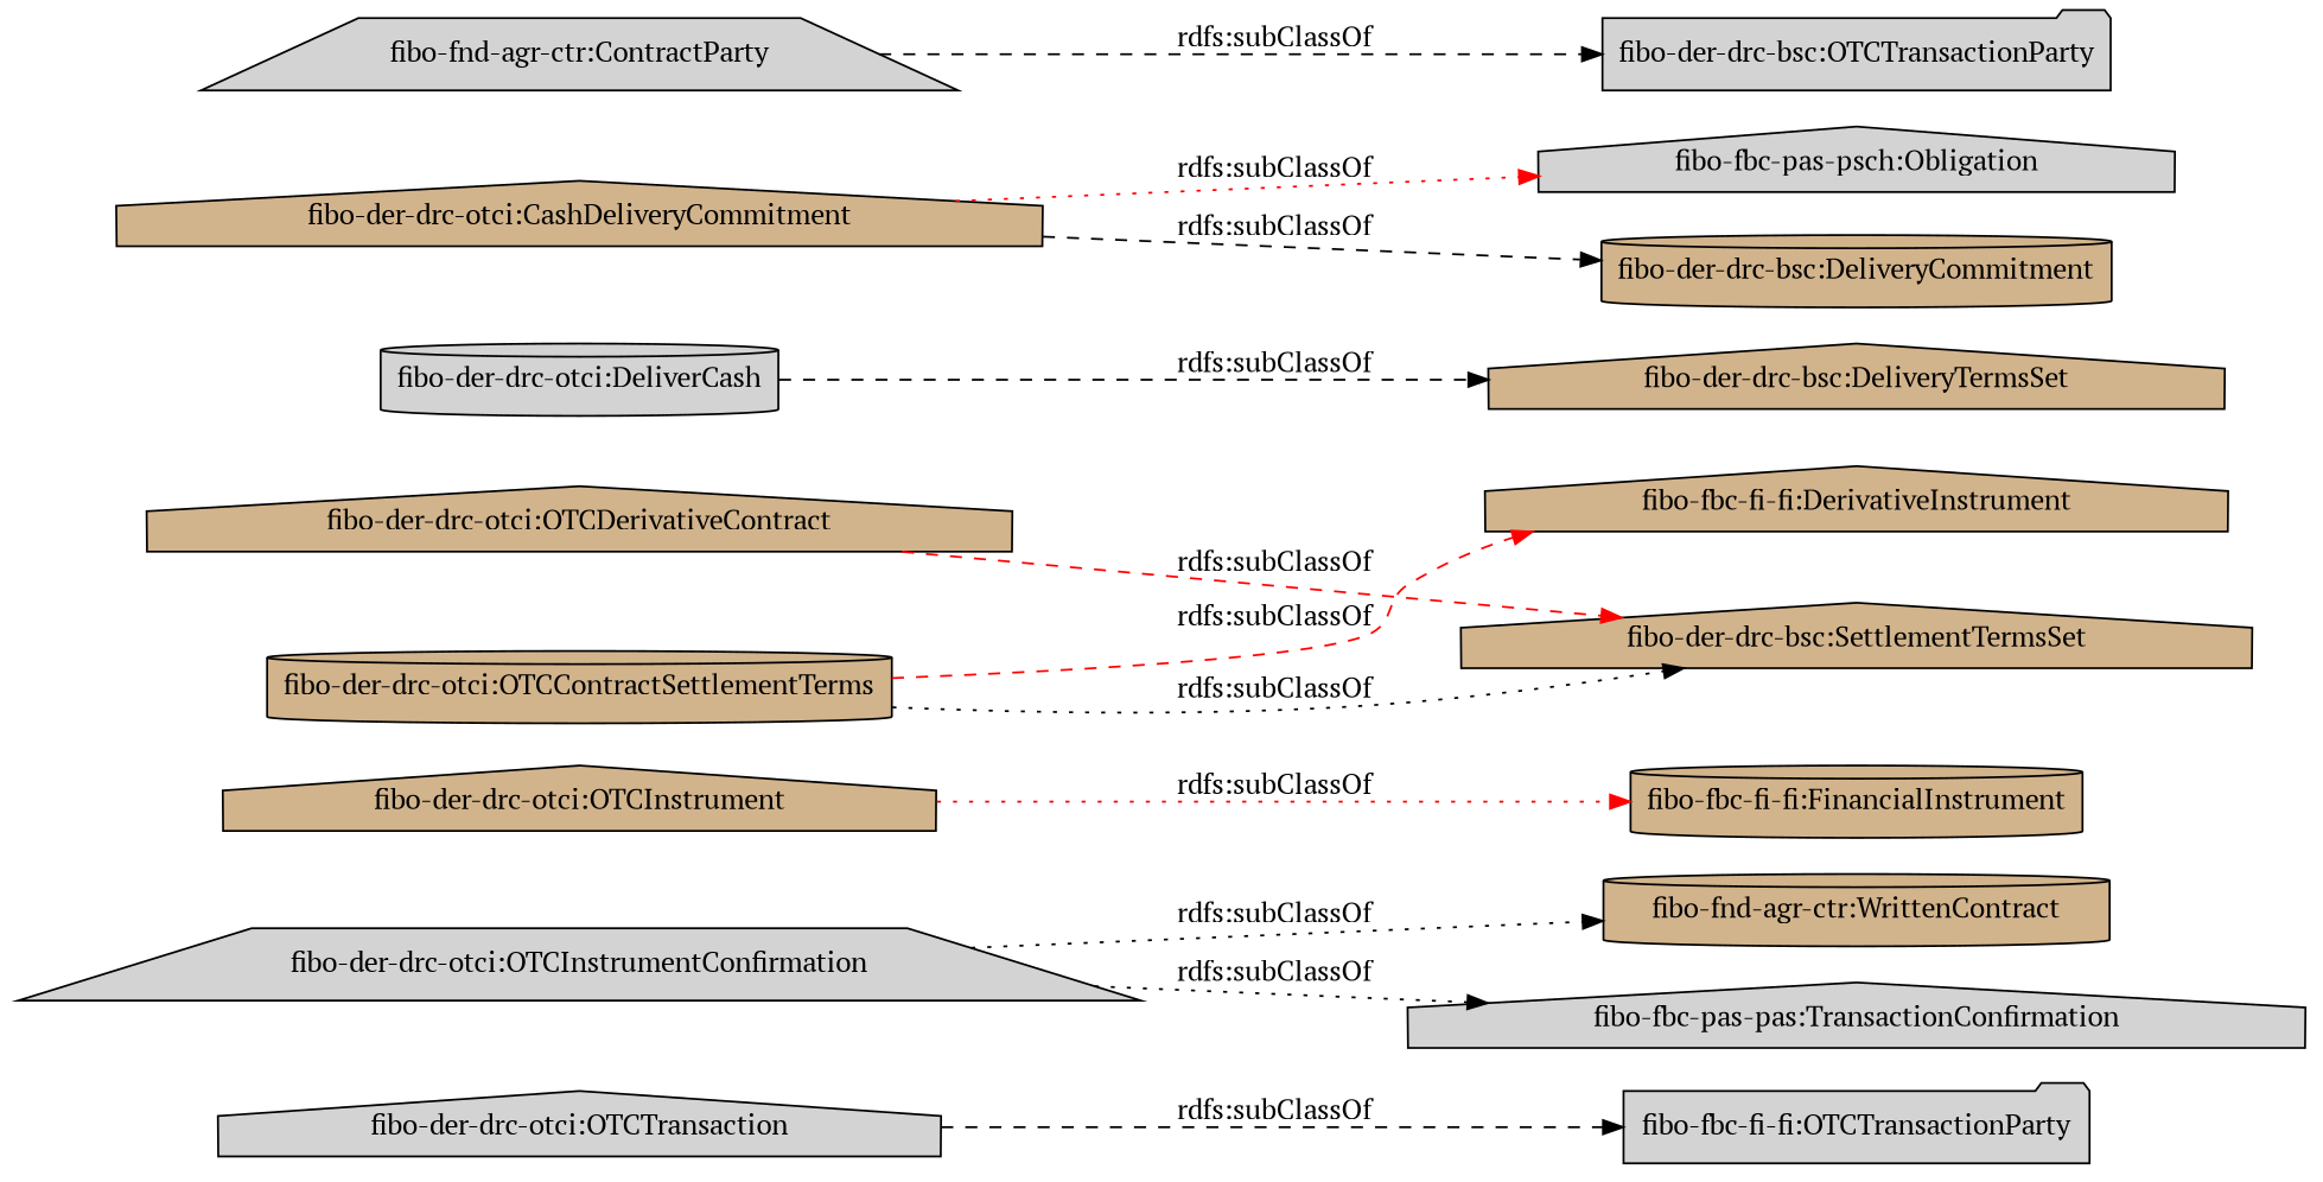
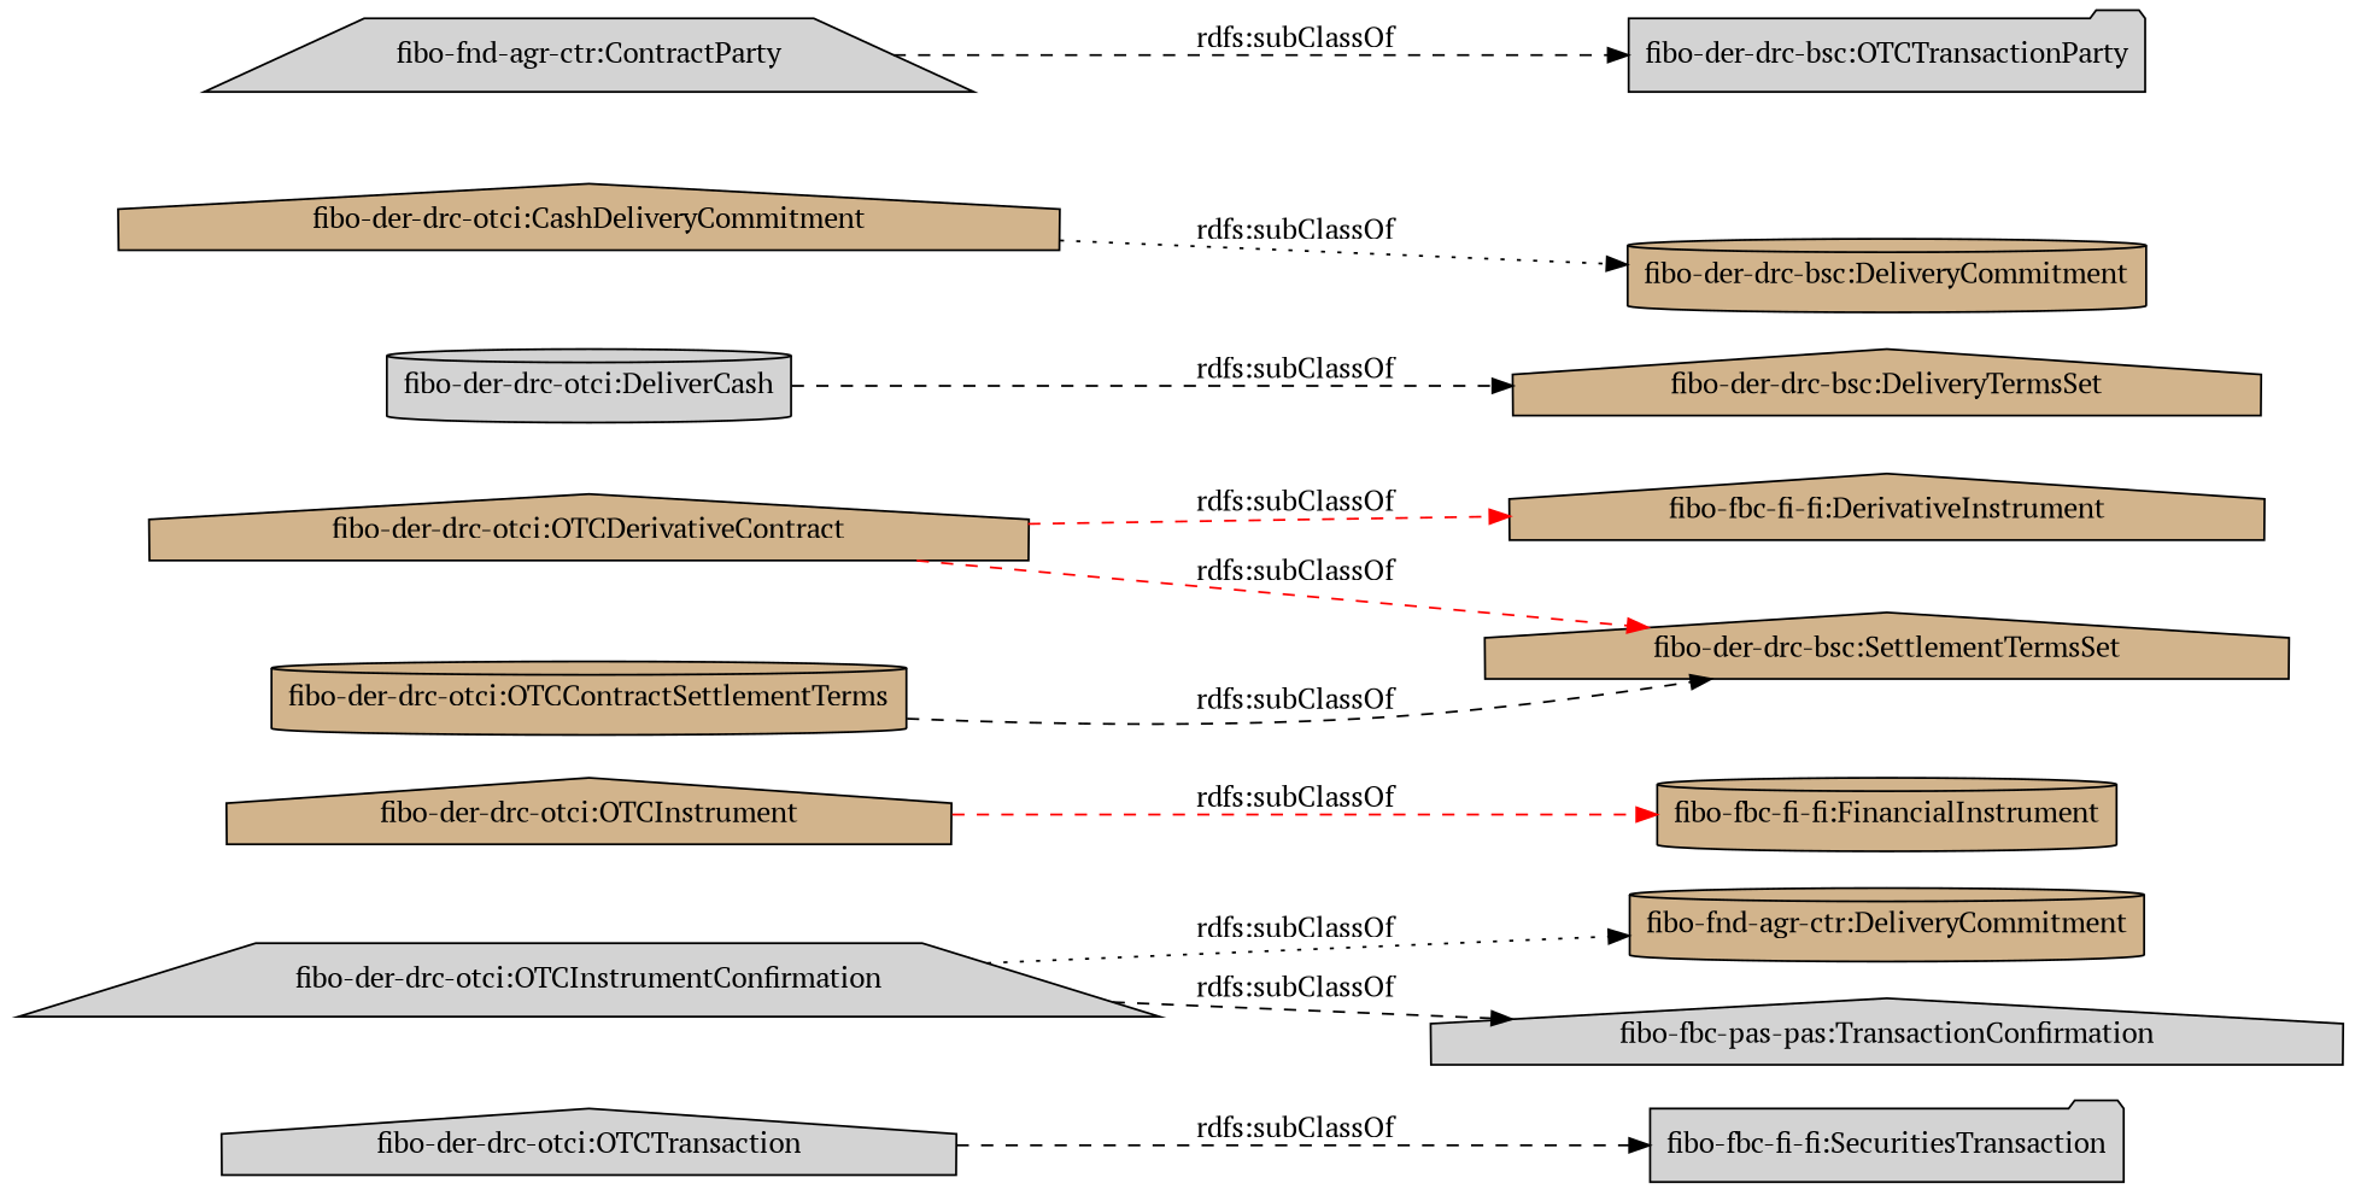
  digraph {
    fontname="PT Serif"
    rankdir=LR
    node [color=black fillcolor=tan fontname="PT Serif" shape=house style=filled]
    edge [color=black fontname="PT Serif" style=dashed]
    "fibo-der-drc-otci:OTCTransaction" [fillcolor=lightgrey]
-   "fibo-fbc-fi-fi:SecuritiesTransaction" [fillcolor=lightgrey shape=folder label="fibo-fbc-fi-fi:OTCTransactionParty"]
+   "fibo-fbc-fi-fi:SecuritiesTransaction" [fillcolor=lightgrey shape=folder]
    "fibo-der-drc-otci:OTCInstrumentConfirmation" [fillcolor=lightgrey shape=trapezium]
-   "fibo-fnd-agr-ctr:WrittenContract" [shape=cylinder]
+   "fibo-fnd-agr-ctr:WrittenContract" [shape=cylinder label="fibo-fnd-agr-ctr:DeliveryCommitment"]
    "fibo-fbc-pas-pas:TransactionConfirmation" [fillcolor=lightgrey]
    "fibo-fbc-fi-fi:FinancialInstrument" [shape=cylinder]
    "fibo-der-drc-otci:OTCInstrument"
    "fibo-der-drc-otci:OTCDerivativeContract"
    "fibo-fbc-fi-fi:DerivativeInstrument"
    "fibo-der-drc-bsc:SettlementTermsSet"
    "fibo-der-drc-otci:OTCContractSettlementTerms" [shape=cylinder]
    "fibo-der-drc-otci:DeliverCash" [fillcolor=lightgrey shape=cylinder]
    "fibo-der-drc-bsc:DeliveryTermsSet"
-   "fibo-fbc-pas-psch:Obligation" [fillcolor=lightgrey]
    "fibo-der-drc-otci:CashDeliveryCommitment"
    "fibo-der-drc-bsc:DeliveryCommitment" [shape=cylinder]
    "fibo-der-drc-bsc:OTCTransactionParty" [fillcolor=lightgrey shape=folder]
    "fibo-fnd-agr-ctr:ContractParty" [fillcolor=lightgrey shape=trapezium]
    "fibo-der-drc-otci:OTCTransaction" -> "fibo-fbc-fi-fi:SecuritiesTransaction" [label="rdfs:subClassOf"]
    "fibo-der-drc-otci:OTCInstrumentConfirmation" -> "fibo-fnd-agr-ctr:WrittenContract" [label="rdfs:subClassOf" style=dotted]
-   "fibo-der-drc-otci:OTCInstrumentConfirmation" -> "fibo-fbc-pas-pas:TransactionConfirmation" [label="rdfs:subClassOf" style=dotted]
-   "fibo-der-drc-otci:OTCInstrument" -> "fibo-fbc-fi-fi:FinancialInstrument" [color=red label="rdfs:subClassOf" style=dotted]
-   "fibo-der-drc-otci:OTCContractSettlementTerms" -> "fibo-fbc-fi-fi:DerivativeInstrument" [color=red label="rdfs:subClassOf"]
+   "fibo-der-drc-otci:OTCInstrumentConfirmation" -> "fibo-fbc-pas-pas:TransactionConfirmation" [label="rdfs:subClassOf"]
+   "fibo-der-drc-otci:OTCInstrument" -> "fibo-fbc-fi-fi:FinancialInstrument" [color=red label="rdfs:subClassOf"]
+   "fibo-der-drc-otci:OTCDerivativeContract" -> "fibo-fbc-fi-fi:DerivativeInstrument" [color=red label="rdfs:subClassOf"]
    "fibo-der-drc-otci:OTCDerivativeContract" -> "fibo-der-drc-bsc:SettlementTermsSet" [color=red label="rdfs:subClassOf"]
-   "fibo-der-drc-otci:OTCContractSettlementTerms" -> "fibo-der-drc-bsc:SettlementTermsSet" [label="rdfs:subClassOf" style=dotted]
+   "fibo-der-drc-otci:OTCContractSettlementTerms" -> "fibo-der-drc-bsc:SettlementTermsSet" [label="rdfs:subClassOf"]
    "fibo-der-drc-otci:DeliverCash" -> "fibo-der-drc-bsc:DeliveryTermsSet" [label="rdfs:subClassOf"]
-   "fibo-der-drc-otci:CashDeliveryCommitment" -> "fibo-fbc-pas-psch:Obligation" [color=red label="rdfs:subClassOf" style=dotted]
-   "fibo-der-drc-otci:CashDeliveryCommitment" -> "fibo-der-drc-bsc:DeliveryCommitment" [label="rdfs:subClassOf"]
+   "fibo-der-drc-otci:CashDeliveryCommitment" -> "fibo-der-drc-bsc:DeliveryCommitment" [label="rdfs:subClassOf" style=dotted]
    "fibo-fnd-agr-ctr:ContractParty" -> "fibo-der-drc-bsc:OTCTransactionParty" [label="rdfs:subClassOf"]
  }
